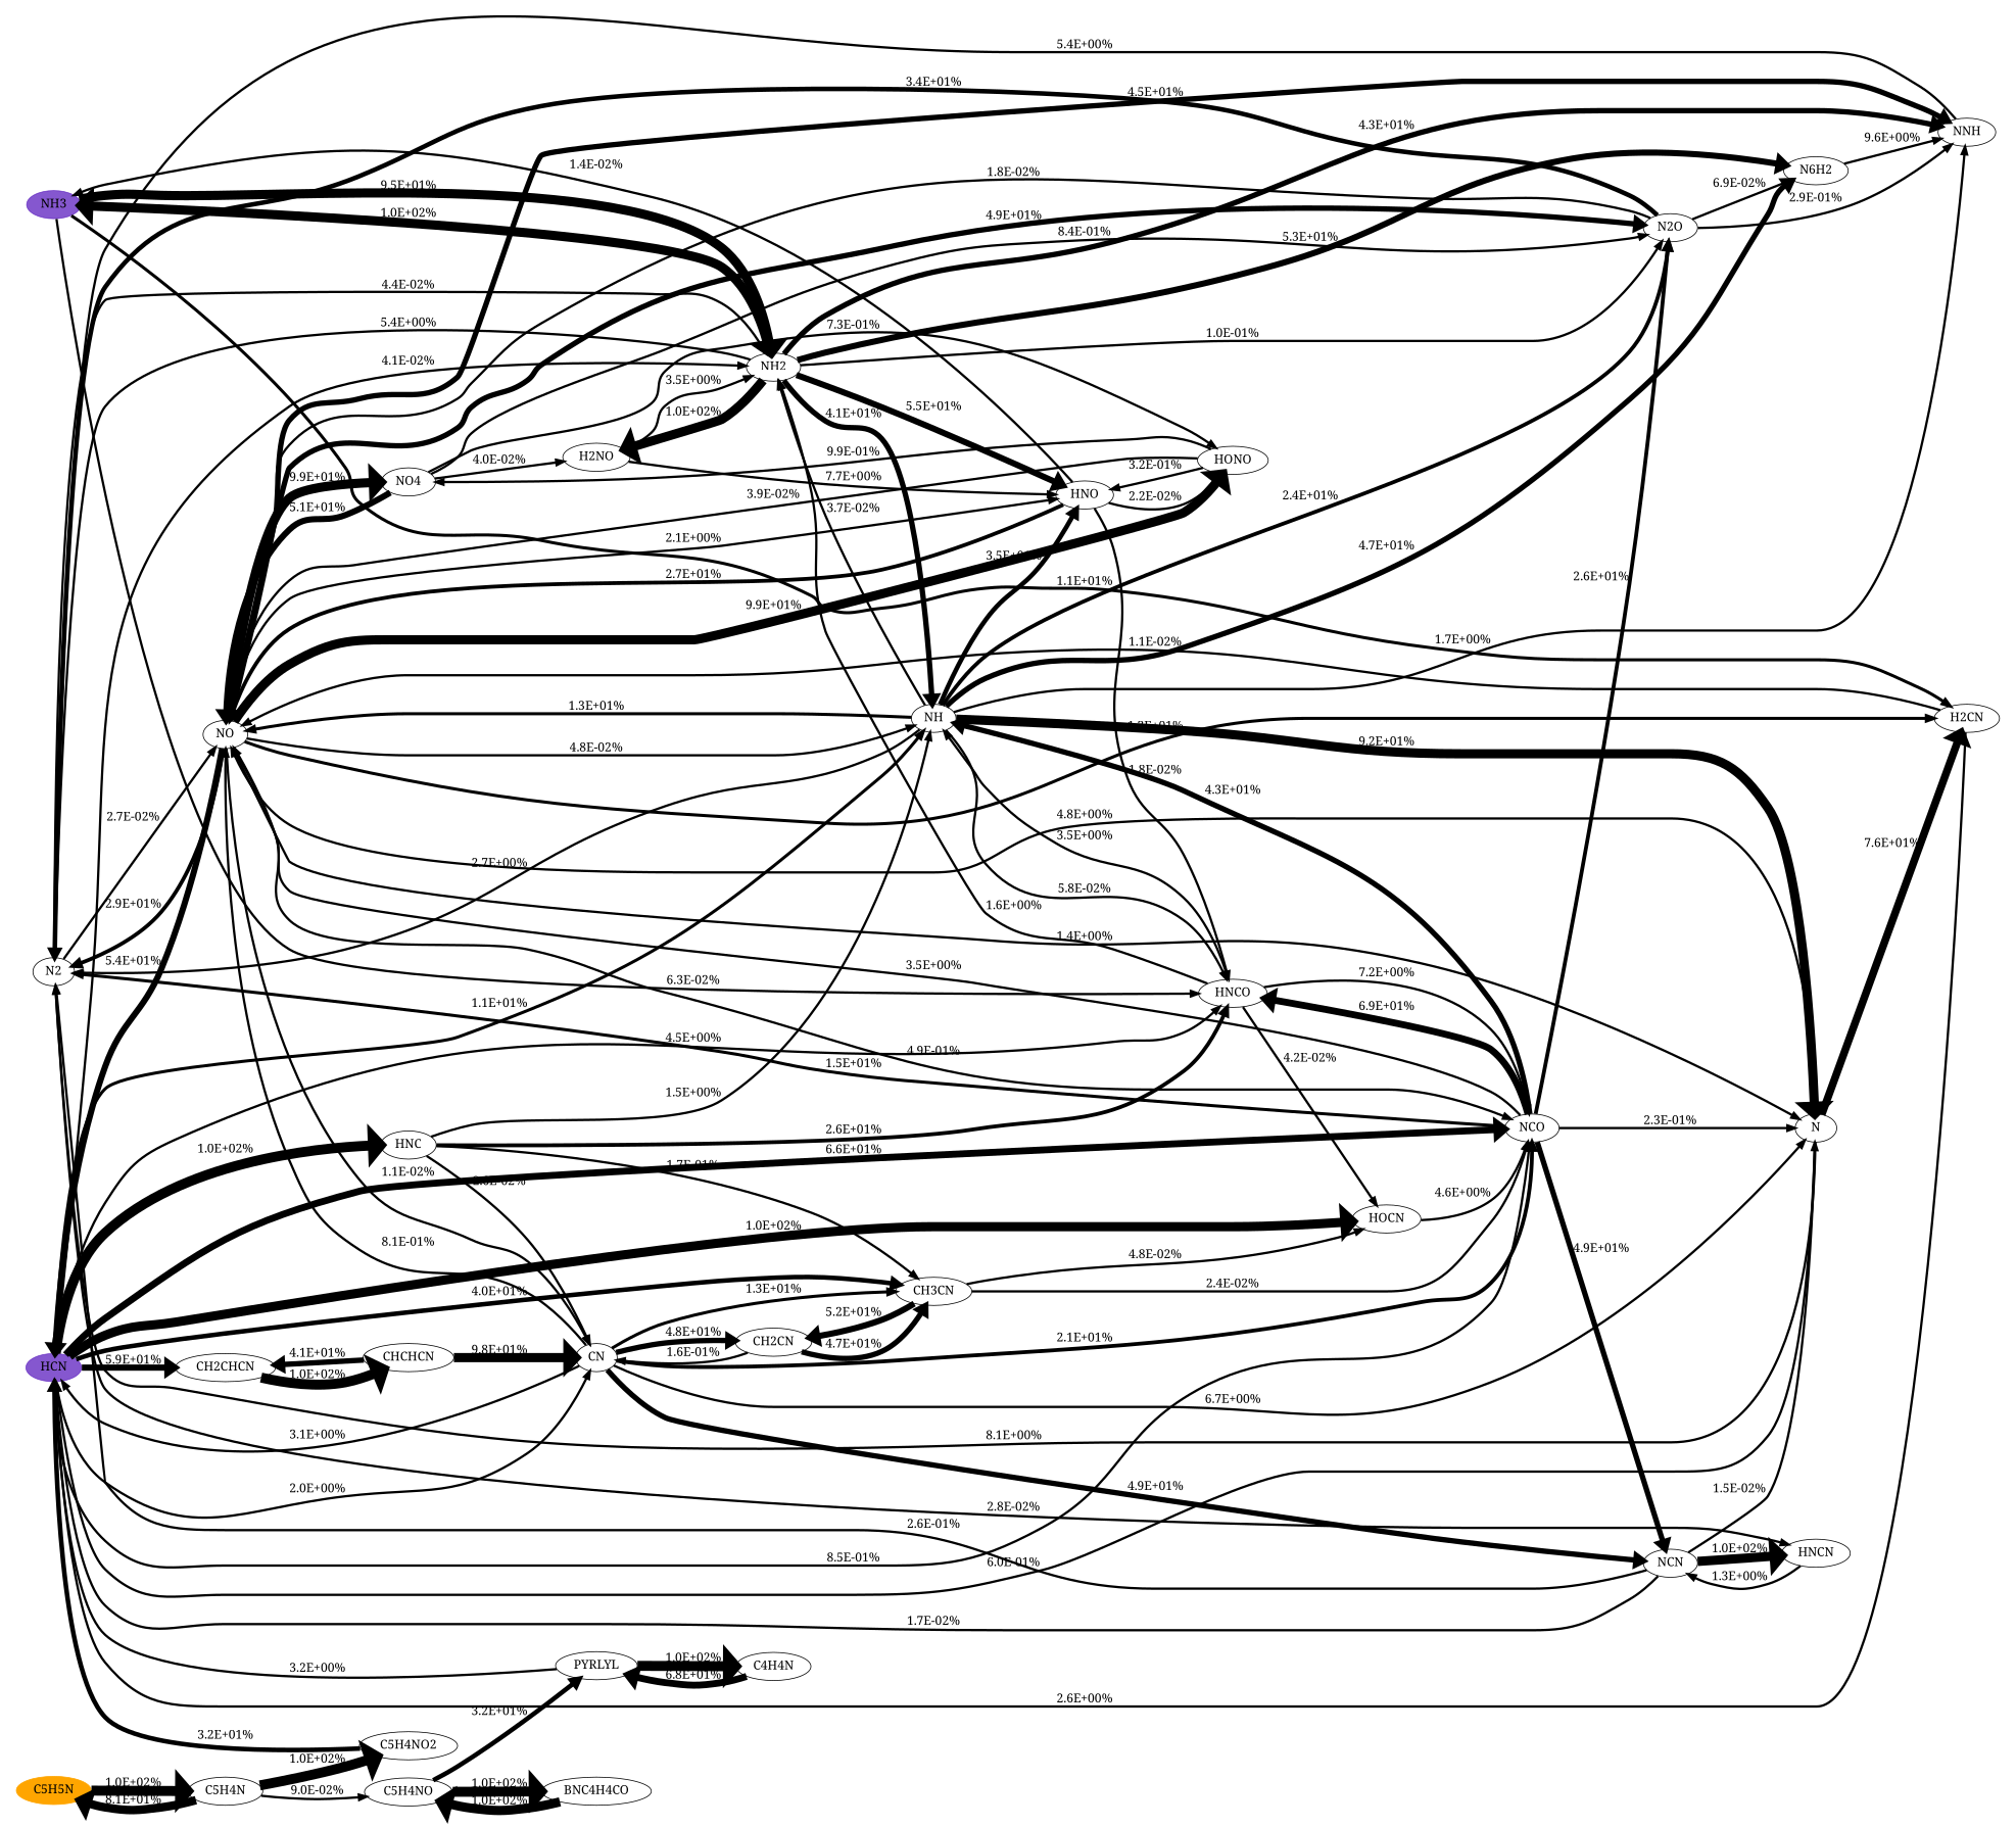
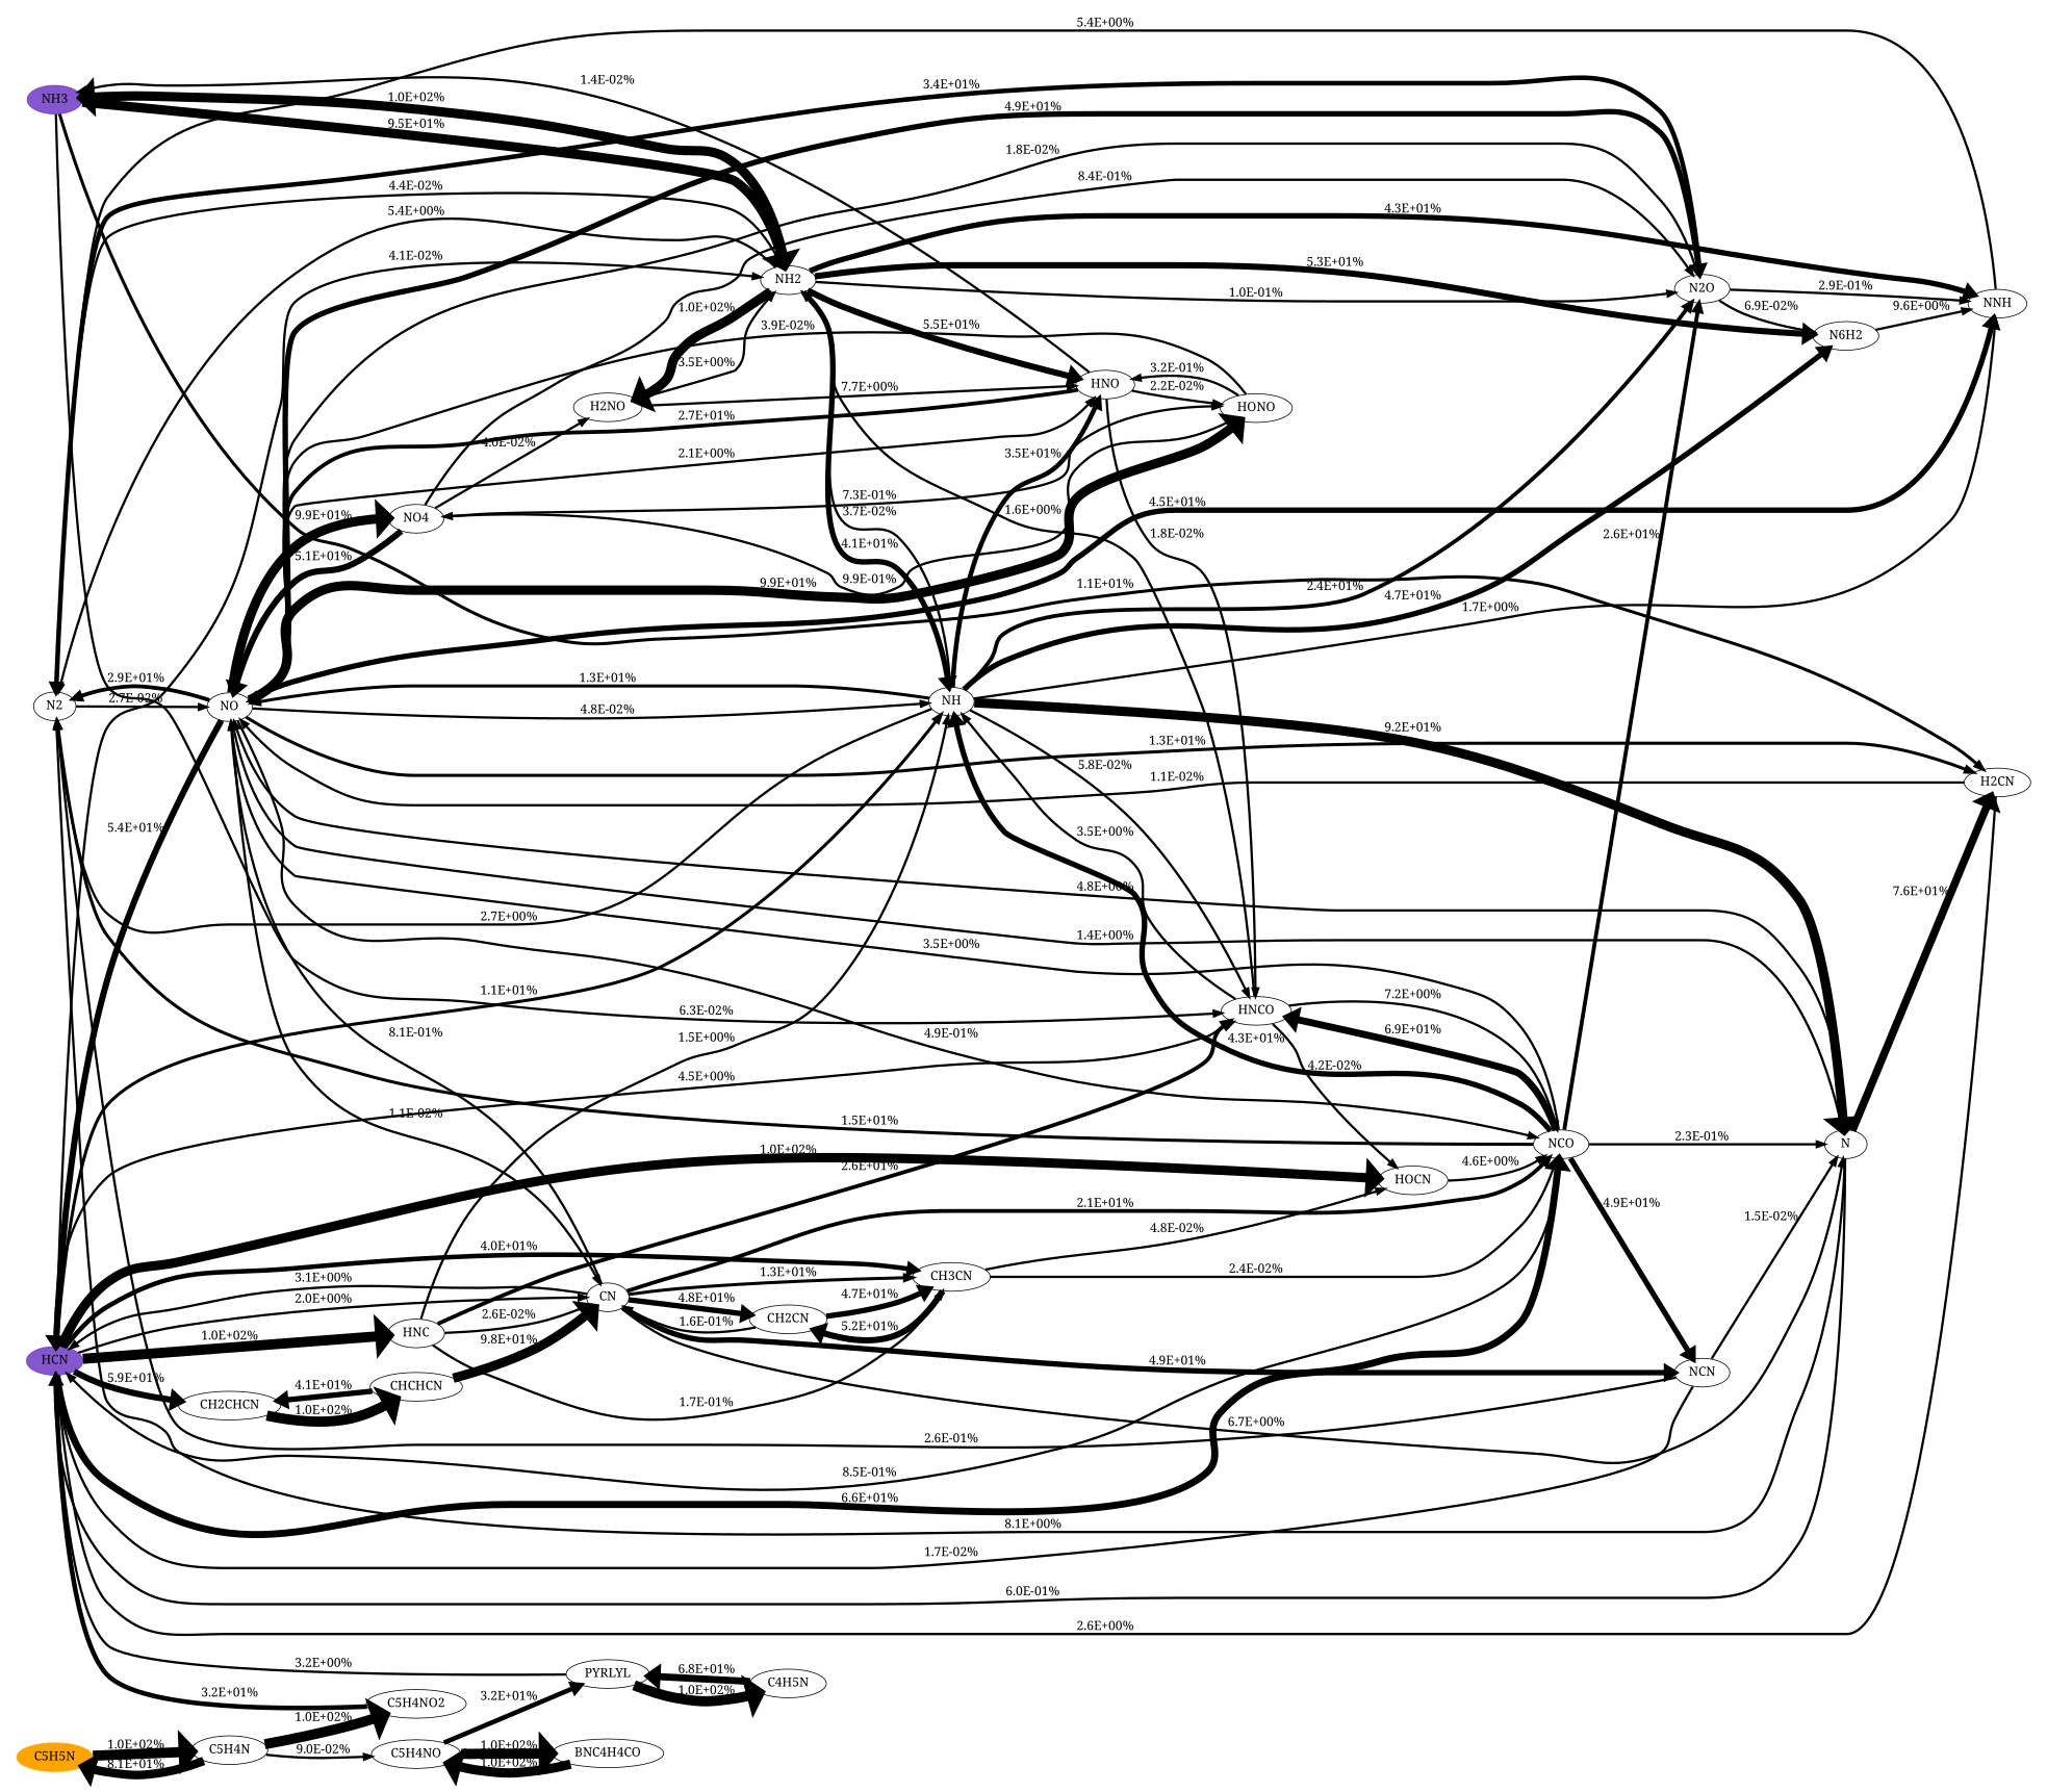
  digraph {
    b="0,0,1558,558"
    rankdir=LR
    splines=True
    node [fontname=serif fontsize=16]
    edge [fontcolor=black fontname=serif fontsize=16 penwidth=3]
    N2
    HCN [color="#500dbab1" fillcolor="#500dbab1" style=filled]
    C5H5N [color=orange fillcolor=orange style=filled]
    NH3 [color="#500dbab1" fillcolor="#500dbab1" style=filled]
    NO
    NH2
-   HNCN
    NH
    CN
    NCO
    HNCO
    HNC
    CH2CHCN
    HOCN
    CH3CN
    C5H4N
    H2CN
    NNH
    HNO
    HONO
    N
    N2O
    n23 [label=NO4]
    n24 [label=N6H2]
    H2NO
    NCN
    CH2CN
    CHCHCN
    C5H4NO
    C5H4NO2
    PYRLYL
    BNC4H4CO
-   C4H5N [label=C4H4N]
+   C4H5N
    subgraph sub_1 {
      rank=source
      N2
      HCN
      C5H5N
      NH3
    }
    N2 -> NO [label="2.7E-02%"]
    N2 -> NH2 [label="4.4E-02%"]
-   N2 -> HNCN [label="2.8E-02%"]
    HCN -> NH2 [label="4.1E-02%"]
    HCN -> NH [label="1.1E+01%" penwidth=4]
    HCN -> CN [label="2.0E+00%"]
    HCN -> NCO [label="6.6E+01%" penwidth=9]
    HCN -> HNCO [label="4.5E+00%"]
    HCN -> HNC [label="1.0E+02%" penwidth=13]
    HCN -> CH2CHCN [label="5.9E+01%" penwidth=8]
    HCN -> HOCN [label="1.0E+02%" penwidth=12]
    HCN -> CH3CN [label="4.0E+01%" penwidth=6]
    C5H5N -> C5H4N [label="1.0E+02%" penwidth=13]
    NH3 -> NH2 [label="9.5E+01%" penwidth=12]
    NH3 -> HNCO [label="6.3E-02%"]
    NH3 -> H2CN [label="1.1E+01%" penwidth=4]
    NO -> N2 [label="2.9E+01%" penwidth=5]
    NO -> HCN [label="5.4E+01%" penwidth=8]
    NO -> NH [label="4.8E-02%"]
    NO -> CN [label="1.1E-02%"]
    NO -> NCO [label="4.9E-01%"]
    NO -> H2CN [label="1.3E+01%" penwidth=4]
    NO -> NNH [label="4.5E+01%" penwidth=7]
    NO -> HNO [label="2.1E+00%"]
    NO -> HONO [label="9.9E+01%" penwidth=12]
    NO -> N [label="1.4E+00%"]
    NO -> N2O [label="4.9E+01%" penwidth=7]
    NO -> n23 [label="9.9E+01%" penwidth=12]
    NH2 -> N2 [label="5.4E+00%"]
    NH2 -> NH3 [label="1.0E+02%" penwidth=12]
    NH2 -> NH [label="4.1E+01%" penwidth=7]
    NH2 -> NNH [label="4.3E+01%" penwidth=7]
    NH2 -> HNO [label="5.5E+01%" penwidth=8]
    NH2 -> N2O [label="1.0E-01%"]
    NH2 -> n24 [label="5.3E+01%" penwidth=8]
    NH2 -> H2NO [label="1.0E+02%" penwidth=12]
-   HNCN -> NCN [label="1.3E+00%"]
    NH -> N2 [label="2.7E+00%"]
    NH -> NO [label="1.3E+01%" penwidth=4]
    NH -> NH2 [label="3.7E-02%"]
    NH -> HNCO [label="5.8E-02%"]
    NH -> NNH [label="1.7E+00%"]
    NH -> HNO [label="3.5E+01%" penwidth=6]
    NH -> N [label="9.2E+01%" penwidth=12]
    NH -> N2O [label="2.4E+01%" penwidth=5]
    NH -> n24 [label="4.7E+01%" penwidth=7]
    CN -> HCN [label="3.1E+00%"]
    CN -> NO [label="8.1E-01%"]
    CN -> NCO [label="2.1E+01%" penwidth=5]
    CN -> CH3CN [label="1.3E+01%" penwidth=4]
    CN -> N [label="6.7E+00%"]
    CN -> NCN [label="4.9E+01%" penwidth=7]
    CN -> CH2CN [label="4.8E+01%" penwidth=7]
    NCO -> N2 [label="1.5E+01%" penwidth=4]
    NCO -> HCN [label="8.5E-01%"]
    NCO -> NO [label="3.5E+00%"]
    NCO -> NH [label="4.3E+01%" penwidth=7]
    NCO -> HNCO [label="6.9E+01%" penwidth=9]
    NCO -> N [label="2.3E-01%"]
    NCO -> N2O [label="2.6E+01%" penwidth=5]
    NCO -> NCN [label="4.9E+01%" penwidth=7]
    HNCO -> NH2 [label="1.6E+00%"]
    HNCO -> NH [label="3.5E+00%"]
    HNCO -> NCO [label="7.2E+00%"]
    HNCO -> HOCN [label="4.2E-02%"]
    HNC -> NH [label="1.5E+00%"]
    HNC -> CN [label="2.6E-02%"]
    HNC -> HNCO [label="2.6E+01%" penwidth=5]
    HNC -> CH3CN [label="1.7E-01%"]
    CH2CHCN -> CHCHCN [label="1.0E+02%" penwidth=13]
    HOCN -> NCO [label="4.6E+00%"]
    CH3CN -> NCO [label="2.4E-02%"]
    CH3CN -> HOCN [label="4.8E-02%"]
    CH3CN -> CH2CN [label="5.2E+01%" penwidth=8]
    C5H4N -> C5H5N [label="8.1E+01%" penwidth=11]
    C5H4N -> C5H4NO [label="9.0E-02%"]
    C5H4N -> C5H4NO2 [label="1.0E+02%" penwidth=13]
    H2CN -> HCN [label="2.6E+00%"]
    H2CN -> NO [label="1.1E-02%"]
    NNH -> N2 [label="5.4E+00%"]
    HNO -> NH3 [label="1.4E-02%"]
    HNO -> NO [label="2.7E+01%" penwidth=5]
    HNO -> HNCO [label="1.8E-02%"]
    HNO -> HONO [label="2.2E-02%"]
    HONO -> NO [label="3.9E-02%"]
    HONO -> HNO [label="3.2E-01%"]
    HONO -> n23 [label="9.9E-01%"]
    N -> N2 [label="8.1E+00%"]
    N -> HCN [label="6.0E-01%"]
    N -> NO [label="4.8E+00%"]
    N -> H2CN [label="7.6E+01%" penwidth=10]
    N2O -> N2 [label="3.4E+01%" penwidth=6]
    N2O -> NO [label="1.8E-02%"]
    N2O -> NNH [label="2.9E-01%"]
    N2O -> n24 [label="6.9E-02%"]
    n23 -> NO [label="5.1E+01%" penwidth=8]
    n23 -> HONO [label="7.3E-01%"]
    n23 -> N2O [label="8.4E-01%"]
    n23 -> H2NO [label="4.0E-02%"]
    n24 -> NNH [label="9.6E+00%"]
    H2NO -> NH2 [label="3.5E+00%"]
    H2NO -> HNO [label="7.7E+00%"]
    NCN -> N2 [label="2.6E-01%"]
    NCN -> HCN [label="1.7E-02%"]
-   NCN -> HNCN [label="1.0E+02%" penwidth=12]
    NCN -> N [label="1.5E-02%"]
    CH2CN -> CN [label="1.6E-01%"]
    CH2CN -> CH3CN [label="4.7E+01%" penwidth=7]
    CHCHCN -> CN [label="9.8E+01%" penwidth=12]
    CHCHCN -> CH2CHCN [label="4.1E+01%" penwidth=7]
    C5H4NO -> PYRLYL [label="3.2E+01%" penwidth=6]
    C5H4NO -> BNC4H4CO [label="1.0E+02%" penwidth=13]
    C5H4NO2 -> HCN [label="3.2E+01%" penwidth=6]
    PYRLYL -> HCN [label="3.2E+00%"]
    PYRLYL -> C4H5N [label="1.0E+02%" penwidth=13]
    BNC4H4CO -> C5H4NO [label="1.0E+02%" penwidth=12]
    C4H5N -> PYRLYL [label="6.8E+01%" penwidth=9]
  }
